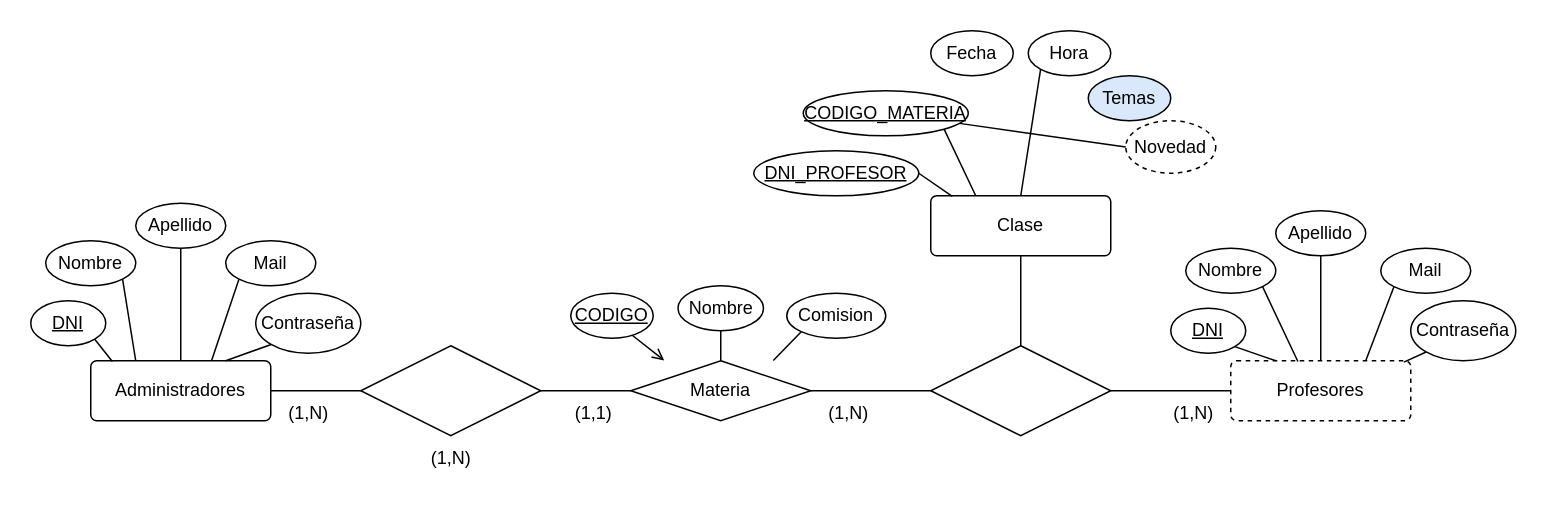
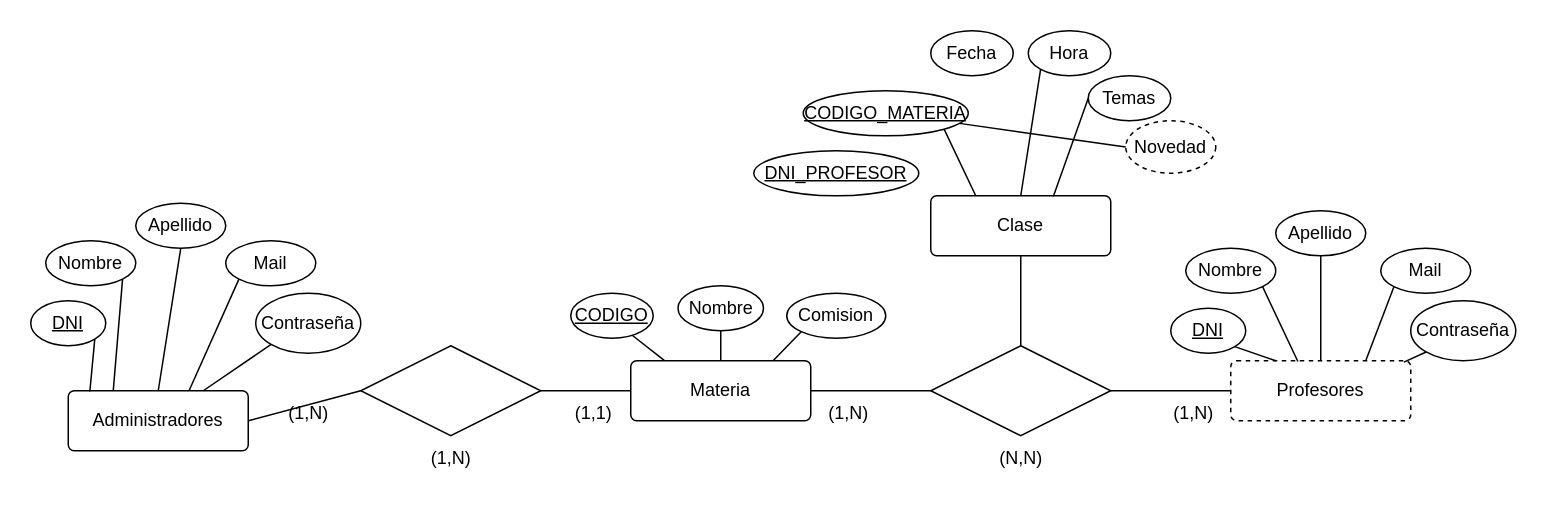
  <mxCell id="0" />
  <mxCell id="1" parent="0" />
- <mxCell id="2" value="Materia" style="rhombus;arcSize=10;whiteSpace=wrap;html=1;align=center;" parent="1" vertex="1"><mxGeometry x="420" y="240" width="120" height="40" as="geometry" /></mxCell>
- <mxCell id="3" value="Administradores" style="rounded=1;arcSize=10;whiteSpace=wrap;html=1;align=center;" parent="1" vertex="1"><mxGeometry x="60" y="240" width="120" height="40" as="geometry" /></mxCell>
+ <mxCell id="2" value="Materia" style="rounded=1;arcSize=10;whiteSpace=wrap;html=1;align=center;" parent="1" vertex="1"><mxGeometry x="420" y="240" width="120" height="40" as="geometry" /></mxCell>
+ <mxCell id="3" value="Administradores" style="rounded=1;arcSize=10;whiteSpace=wrap;html=1;align=center;" parent="1" vertex="1"><mxGeometry x="45" y="260" width="120" height="40" as="geometry" /></mxCell>
  <mxCell id="4" value="Profesores" style="rounded=1;arcSize=10;whiteSpace=wrap;html=1;align=center;dashed=1;" parent="1" vertex="1"><mxGeometry x="820" y="240" width="120" height="40" as="geometry" /></mxCell>
  <mxCell id="5" value="" style="shape=rhombus;perimeter=rhombusPerimeter;whiteSpace=wrap;html=1;align=center;" parent="1" vertex="1"><mxGeometry x="620" y="230" width="120" height="60" as="geometry" /></mxCell>
  <mxCell id="6" value="" style="endArrow=none;html=1;rounded=0;exitX=1;exitY=0.5;exitDx=0;exitDy=0;entryX=0;entryY=0.5;entryDx=0;entryDy=0;" parent="1" source="2" target="5" edge="1"><mxGeometry relative="1" as="geometry"><mxPoint x="410" y="350" as="sourcePoint" /><mxPoint x="570" y="350" as="targetPoint" /></mxGeometry></mxCell>
  <mxCell id="7" value="" style="endArrow=none;html=1;rounded=0;entryX=0;entryY=0.5;entryDx=0;entryDy=0;exitX=1;exitY=0.5;exitDx=0;exitDy=0;" parent="1" source="5" target="4" edge="1"><mxGeometry relative="1" as="geometry"><mxPoint x="570" y="400" as="sourcePoint" /><mxPoint x="570" y="340" as="targetPoint" /></mxGeometry></mxCell>
  <mxCell id="8" value="(1,N)" style="text;html=1;align=center;verticalAlign=middle;resizable=0;points=[];autosize=1;strokeColor=none;fillColor=none;" parent="1" vertex="1"><mxGeometry x="770" y="260" width="50" height="30" as="geometry" /></mxCell>
  <mxCell id="9" value="(1,N)&lt;br&gt;" style="text;html=1;align=center;verticalAlign=middle;resizable=0;points=[];autosize=1;strokeColor=none;fillColor=none;" parent="1" vertex="1"><mxGeometry x="540" y="260" width="50" height="30" as="geometry" /></mxCell>
  <mxCell id="10" value="" style="shape=rhombus;perimeter=rhombusPerimeter;whiteSpace=wrap;html=1;align=center;" parent="1" vertex="1"><mxGeometry x="240" y="230" width="120" height="60" as="geometry" /></mxCell>
  <mxCell id="11" value="" style="endArrow=none;html=1;rounded=0;exitX=0;exitY=0.5;exitDx=0;exitDy=0;entryX=1;entryY=0.5;entryDx=0;entryDy=0;" parent="1" source="2" target="10" edge="1"><mxGeometry relative="1" as="geometry"><mxPoint x="570" y="290" as="sourcePoint" /><mxPoint x="570" y="340" as="targetPoint" /></mxGeometry></mxCell>
  <mxCell id="12" value="" style="endArrow=none;html=1;rounded=0;exitX=1;exitY=0.5;exitDx=0;exitDy=0;entryX=0;entryY=0.5;entryDx=0;entryDy=0;" parent="1" source="3" target="10" edge="1"><mxGeometry relative="1" as="geometry"><mxPoint x="580" y="300" as="sourcePoint" /><mxPoint x="580" y="350" as="targetPoint" /></mxGeometry></mxCell>
  <mxCell id="13" value="Clase" style="rounded=1;arcSize=10;whiteSpace=wrap;html=1;align=center;" parent="1" vertex="1"><mxGeometry x="620" y="130" width="120" height="40" as="geometry" /></mxCell>
  <mxCell id="14" value="" style="endArrow=none;html=1;rounded=0;exitX=0.5;exitY=0;exitDx=0;exitDy=0;entryX=0.5;entryY=1;entryDx=0;entryDy=0;" parent="1" source="5" target="13" edge="1"><mxGeometry relative="1" as="geometry"><mxPoint x="210" y="370" as="sourcePoint" /><mxPoint x="370" y="370" as="targetPoint" /></mxGeometry></mxCell>
  <mxCell id="15" value="(1,N)" style="text;html=1;align=center;verticalAlign=middle;resizable=0;points=[];autosize=1;strokeColor=none;fillColor=none;" parent="1" vertex="1"><mxGeometry x="180" y="260" width="50" height="30" as="geometry" /></mxCell>
  <mxCell id="16" value="(1,1)" style="text;html=1;align=center;verticalAlign=middle;resizable=0;points=[];autosize=1;strokeColor=none;fillColor=none;" parent="1" vertex="1"><mxGeometry x="370" y="260" width="50" height="30" as="geometry" /></mxCell>
+ <mxCell id="17" value="(N,N)" style="text;html=1;align=center;verticalAlign=middle;resizable=0;points=[];autosize=1;strokeColor=none;fillColor=none;" parent="1" vertex="1"><mxGeometry x="655" y="290" width="50" height="30" as="geometry" /></mxCell>
  <mxCell id="18" value="(1,N)" style="text;html=1;align=center;verticalAlign=middle;resizable=0;points=[];autosize=1;strokeColor=none;fillColor=none;" parent="1" vertex="1"><mxGeometry x="275" y="290" width="50" height="30" as="geometry" /></mxCell>
  <mxCell id="19" value="DNI" style="ellipse;whiteSpace=wrap;html=1;align=center;fontStyle=4;" parent="1" vertex="1"><mxGeometry x="20" y="200" width="50" height="30" as="geometry" /></mxCell>
  <mxCell id="20" value="Nombre" style="ellipse;whiteSpace=wrap;html=1;align=center;" parent="1" vertex="1"><mxGeometry x="30" y="160" width="60" height="30" as="geometry" /></mxCell>
  <mxCell id="21" value="Apellido" style="ellipse;whiteSpace=wrap;html=1;align=center;" parent="1" vertex="1"><mxGeometry x="90" y="135" width="60" height="30" as="geometry" /></mxCell>
  <mxCell id="22" value="Mail" style="ellipse;whiteSpace=wrap;html=1;align=center;" parent="1" vertex="1"><mxGeometry x="150" y="160" width="60" height="30" as="geometry" /></mxCell>
  <mxCell id="23" value="Contraseña" style="ellipse;whiteSpace=wrap;html=1;align=center;" parent="1" vertex="1"><mxGeometry x="170" y="195" width="70" height="40" as="geometry" /></mxCell>
  <mxCell id="24" value="DNI" style="ellipse;whiteSpace=wrap;html=1;align=center;fontStyle=4;" parent="1" vertex="1"><mxGeometry x="780" y="205" width="50" height="30" as="geometry" /></mxCell>
  <mxCell id="25" value="Nombre" style="ellipse;whiteSpace=wrap;html=1;align=center;" parent="1" vertex="1"><mxGeometry x="790" y="165" width="60" height="30" as="geometry" /></mxCell>
  <mxCell id="26" value="Apellido" style="ellipse;whiteSpace=wrap;html=1;align=center;" parent="1" vertex="1"><mxGeometry x="850" y="140" width="60" height="30" as="geometry" /></mxCell>
  <mxCell id="27" value="Mail" style="ellipse;whiteSpace=wrap;html=1;align=center;" parent="1" vertex="1"><mxGeometry x="920" y="165" width="60" height="30" as="geometry" /></mxCell>
  <mxCell id="28" value="Contraseña" style="ellipse;whiteSpace=wrap;html=1;align=center;" parent="1" vertex="1"><mxGeometry x="940" y="200" width="70" height="40" as="geometry" /></mxCell>
  <mxCell id="29" value="Nombre" style="ellipse;whiteSpace=wrap;html=1;align=center;" parent="1" vertex="1"><mxGeometry x="451.5" y="190" width="57" height="30" as="geometry" /></mxCell>
  <mxCell id="30" value="CODIGO" style="ellipse;whiteSpace=wrap;html=1;align=center;fontStyle=4;" parent="1" vertex="1"><mxGeometry x="380" y="195" width="55" height="30" as="geometry" /></mxCell>
  <mxCell id="31" value="Comision" style="ellipse;whiteSpace=wrap;html=1;align=center;" parent="1" vertex="1"><mxGeometry x="524" y="195" width="66" height="30" as="geometry" /></mxCell>
  <mxCell id="32" value="DNI_PROFESOR" style="ellipse;whiteSpace=wrap;html=1;align=center;fontStyle=4;" parent="1" vertex="1"><mxGeometry x="502" y="100" width="110" height="30" as="geometry" /></mxCell>
  <mxCell id="33" value="CODIGO_MATERIA" style="ellipse;whiteSpace=wrap;html=1;align=center;fontStyle=4;" parent="1" vertex="1"><mxGeometry x="535" y="60" width="110" height="30" as="geometry" /></mxCell>
  <mxCell id="34" value="Fecha" style="ellipse;whiteSpace=wrap;html=1;align=center;" parent="1" vertex="1"><mxGeometry x="620" y="20" width="55" height="30" as="geometry" /></mxCell>
  <mxCell id="35" value="Hora" style="ellipse;whiteSpace=wrap;html=1;align=center;" parent="1" vertex="1"><mxGeometry x="685" y="20" width="55" height="30" as="geometry" /></mxCell>
- <mxCell id="36" value="Temas" style="ellipse;whiteSpace=wrap;html=1;align=center;fillColor=#dae8fc;" parent="1" vertex="1"><mxGeometry x="725" y="50" width="55" height="30" as="geometry" /></mxCell>
+ <mxCell id="36" value="Temas" style="ellipse;whiteSpace=wrap;html=1;align=center;" parent="1" vertex="1"><mxGeometry x="725" y="50" width="55" height="30" as="geometry" /></mxCell>
  <mxCell id="37" value="Novedad" style="ellipse;whiteSpace=wrap;html=1;align=center;dashed=1;" parent="1" vertex="1"><mxGeometry x="750" y="80" width="60" height="35" as="geometry" /></mxCell>
  <mxCell id="38" value="" style="endArrow=none;html=1;rounded=0;exitX=1;exitY=1;exitDx=0;exitDy=0;entryX=0.12;entryY=0.012;entryDx=0;entryDy=0;entryPerimeter=0;" parent="1" source="19" target="3" edge="1"><mxGeometry relative="1" as="geometry"><mxPoint x="85" y="210" as="sourcePoint" /><mxPoint x="245" y="210" as="targetPoint" /></mxGeometry></mxCell>
  <mxCell id="39" value="" style="endArrow=none;html=1;rounded=0;exitX=1;exitY=1;exitDx=0;exitDy=0;entryX=0.25;entryY=0;entryDx=0;entryDy=0;" parent="1" source="20" target="3" edge="1"><mxGeometry relative="1" as="geometry"><mxPoint x="73" y="236" as="sourcePoint" /><mxPoint x="84" y="250" as="targetPoint" /></mxGeometry></mxCell>
  <mxCell id="40" value="" style="endArrow=none;html=1;rounded=0;exitX=0.5;exitY=1;exitDx=0;exitDy=0;entryX=0.5;entryY=0;entryDx=0;entryDy=0;" parent="1" source="21" target="3" edge="1"><mxGeometry relative="1" as="geometry"><mxPoint x="91" y="196" as="sourcePoint" /><mxPoint x="100" y="250" as="targetPoint" /></mxGeometry></mxCell>
  <mxCell id="41" value="" style="endArrow=none;html=1;rounded=0;exitX=0;exitY=1;exitDx=0;exitDy=0;entryX=0.671;entryY=0.001;entryDx=0;entryDy=0;entryPerimeter=0;" parent="1" source="22" target="3" edge="1"><mxGeometry relative="1" as="geometry"><mxPoint x="91" y="196" as="sourcePoint" /><mxPoint x="100" y="250" as="targetPoint" /></mxGeometry></mxCell>
  <mxCell id="42" value="" style="endArrow=none;html=1;rounded=0;exitX=0;exitY=1;exitDx=0;exitDy=0;entryX=0.75;entryY=0;entryDx=0;entryDy=0;" parent="1" source="23" target="3" edge="1"><mxGeometry relative="1" as="geometry"><mxPoint x="73" y="236" as="sourcePoint" /><mxPoint x="84" y="250" as="targetPoint" /></mxGeometry></mxCell>
- <mxCell id="43" value="" style="endArrow=open;html=1;rounded=0;exitX=0.745;exitY=0.933;exitDx=0;exitDy=0;exitPerimeter=0;entryX=0.186;entryY=-0.005;entryDx=0;entryDy=0;entryPerimeter=0;" parent="1" source="30" target="2" edge="1"><mxGeometry relative="1" as="geometry"><mxPoint x="425" y="230" as="sourcePoint" /><mxPoint x="585" y="230" as="targetPoint" /></mxGeometry></mxCell>
+ <mxCell id="43" value="" style="endArrow=none;html=1;rounded=0;exitX=0.745;exitY=0.933;exitDx=0;exitDy=0;exitPerimeter=0;entryX=0.186;entryY=-0.005;entryDx=0;entryDy=0;entryPerimeter=0;" parent="1" source="30" target="2" edge="1"><mxGeometry relative="1" as="geometry"><mxPoint x="425" y="230" as="sourcePoint" /><mxPoint x="585" y="230" as="targetPoint" /></mxGeometry></mxCell>
  <mxCell id="44" value="" style="endArrow=none;html=1;rounded=0;exitX=0.5;exitY=1;exitDx=0;exitDy=0;entryX=0.5;entryY=0;entryDx=0;entryDy=0;" parent="1" source="29" target="2" edge="1"><mxGeometry relative="1" as="geometry"><mxPoint x="431" y="233" as="sourcePoint" /><mxPoint x="452" y="250" as="targetPoint" /></mxGeometry></mxCell>
  <mxCell id="45" value="" style="endArrow=none;html=1;rounded=0;exitX=0;exitY=1;exitDx=0;exitDy=0;entryX=0.792;entryY=-0.005;entryDx=0;entryDy=0;entryPerimeter=0;" parent="1" source="31" target="2" edge="1"><mxGeometry relative="1" as="geometry"><mxPoint x="490" y="230" as="sourcePoint" /><mxPoint x="490" y="250" as="targetPoint" /></mxGeometry></mxCell>
- <mxCell id="46" value="" style="endArrow=none;html=1;rounded=0;exitX=1;exitY=0.5;exitDx=0;exitDy=0;entryX=0.12;entryY=0.012;entryDx=0;entryDy=0;entryPerimeter=0;" parent="1" source="32" target="13" edge="1"><mxGeometry relative="1" as="geometry"><mxPoint x="615" y="100" as="sourcePoint" /><mxPoint x="775" y="100" as="targetPoint" /></mxGeometry></mxCell>
  <mxCell id="47" value="" style="endArrow=none;html=1;rounded=0;exitX=1;exitY=1;exitDx=0;exitDy=0;entryX=0.25;entryY=0;entryDx=0;entryDy=0;" parent="1" source="33" target="13" edge="1"><mxGeometry relative="1" as="geometry"><mxPoint x="622" y="125" as="sourcePoint" /><mxPoint x="660" y="140" as="targetPoint" /></mxGeometry></mxCell>
  <mxCell id="48" value="" style="endArrow=none;html=1;rounded=0;exitX=0;exitY=1;exitDx=0;exitDy=0;entryX=0.5;entryY=0;entryDx=0;entryDy=0;" parent="1" source="35" target="13" edge="1"><mxGeometry relative="1" as="geometry"><mxPoint x="658" y="60" as="sourcePoint" /><mxPoint x="673" y="139" as="targetPoint" /></mxGeometry></mxCell>
+ <mxCell id="49" value="" style="endArrow=none;html=1;rounded=0;exitX=0;exitY=0.5;exitDx=0;exitDy=0;entryX=0.681;entryY=0.012;entryDx=0;entryDy=0;entryPerimeter=0;" parent="1" source="36" target="13" edge="1"><mxGeometry relative="1" as="geometry"><mxPoint x="703" y="56" as="sourcePoint" /><mxPoint x="690" y="140" as="targetPoint" /></mxGeometry></mxCell>
  <mxCell id="50" value="" style="endArrow=none;html=1;rounded=0;exitX=0;exitY=0.5;exitDx=0;exitDy=0;" parent="1" source="37" target="33" edge="1"><mxGeometry relative="1" as="geometry"><mxPoint x="735" y="75" as="sourcePoint" /><mxPoint x="712" y="140" as="targetPoint" /></mxGeometry></mxCell>
  <mxCell id="51" value="" style="endArrow=none;html=1;rounded=0;exitX=1;exitY=1;exitDx=0;exitDy=0;entryX=0.25;entryY=0;entryDx=0;entryDy=0;" parent="1" source="24" target="4" edge="1"><mxGeometry relative="1" as="geometry"><mxPoint x="845" y="220" as="sourcePoint" /><mxPoint x="1005" y="220" as="targetPoint" /></mxGeometry></mxCell>
  <mxCell id="52" value="" style="endArrow=none;html=1;rounded=0;exitX=1;exitY=1;exitDx=0;exitDy=0;entryX=0.373;entryY=0.012;entryDx=0;entryDy=0;entryPerimeter=0;" parent="1" source="25" target="4" edge="1"><mxGeometry relative="1" as="geometry"><mxPoint x="833" y="241" as="sourcePoint" /><mxPoint x="860" y="250" as="targetPoint" /></mxGeometry></mxCell>
  <mxCell id="53" value="" style="endArrow=none;html=1;rounded=0;exitX=0.5;exitY=1;exitDx=0;exitDy=0;entryX=0.5;entryY=0;entryDx=0;entryDy=0;" parent="1" source="26" target="4" edge="1"><mxGeometry relative="1" as="geometry"><mxPoint x="851" y="201" as="sourcePoint" /><mxPoint x="875" y="250" as="targetPoint" /></mxGeometry></mxCell>
  <mxCell id="54" value="" style="endArrow=none;html=1;rounded=0;exitX=0;exitY=1;exitDx=0;exitDy=0;entryX=0.75;entryY=0;entryDx=0;entryDy=0;" parent="1" source="27" target="4" edge="1"><mxGeometry relative="1" as="geometry"><mxPoint x="890" y="180" as="sourcePoint" /><mxPoint x="890" y="250" as="targetPoint" /></mxGeometry></mxCell>
  <mxCell id="55" value="" style="endArrow=none;html=1;rounded=0;exitX=0;exitY=1;exitDx=0;exitDy=0;entryX=0.962;entryY=0.024;entryDx=0;entryDy=0;entryPerimeter=0;" parent="1" source="28" target="4" edge="1"><mxGeometry relative="1" as="geometry"><mxPoint x="939" y="201" as="sourcePoint" /><mxPoint x="920" y="250" as="targetPoint" /></mxGeometry></mxCell>
